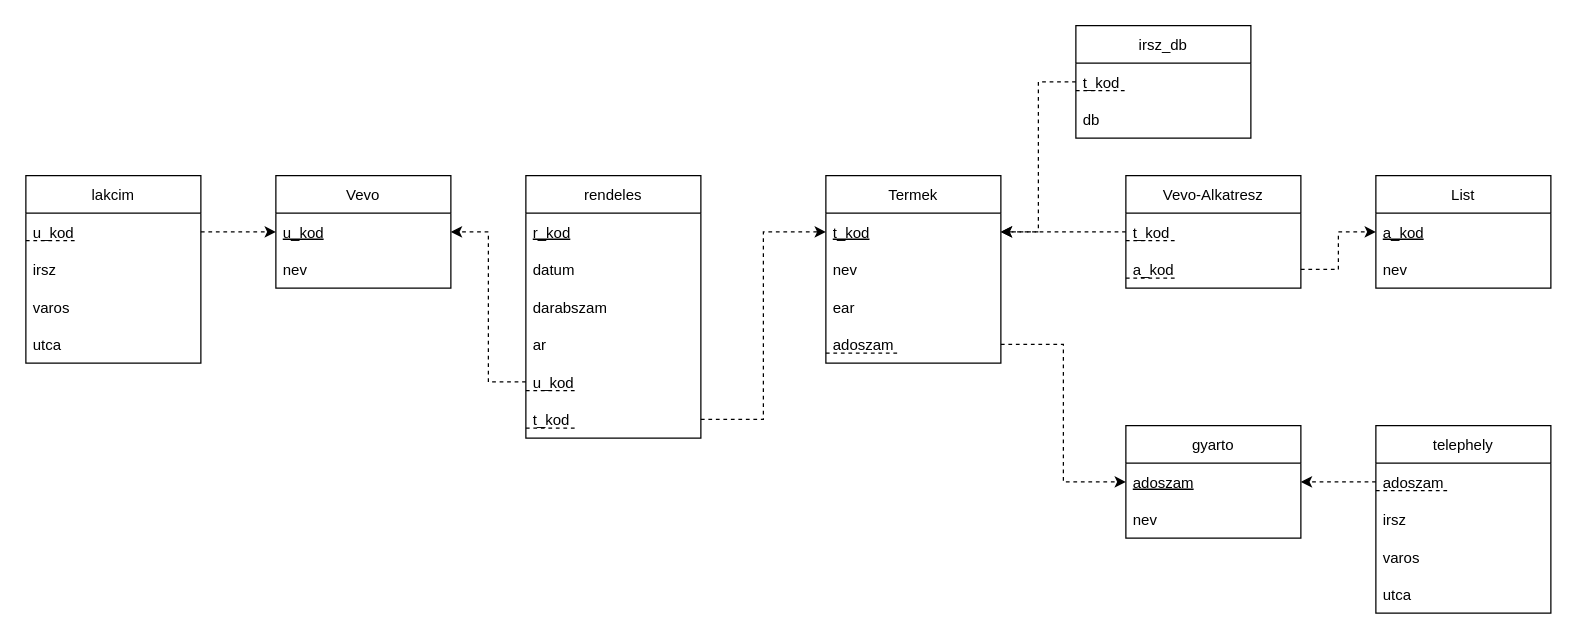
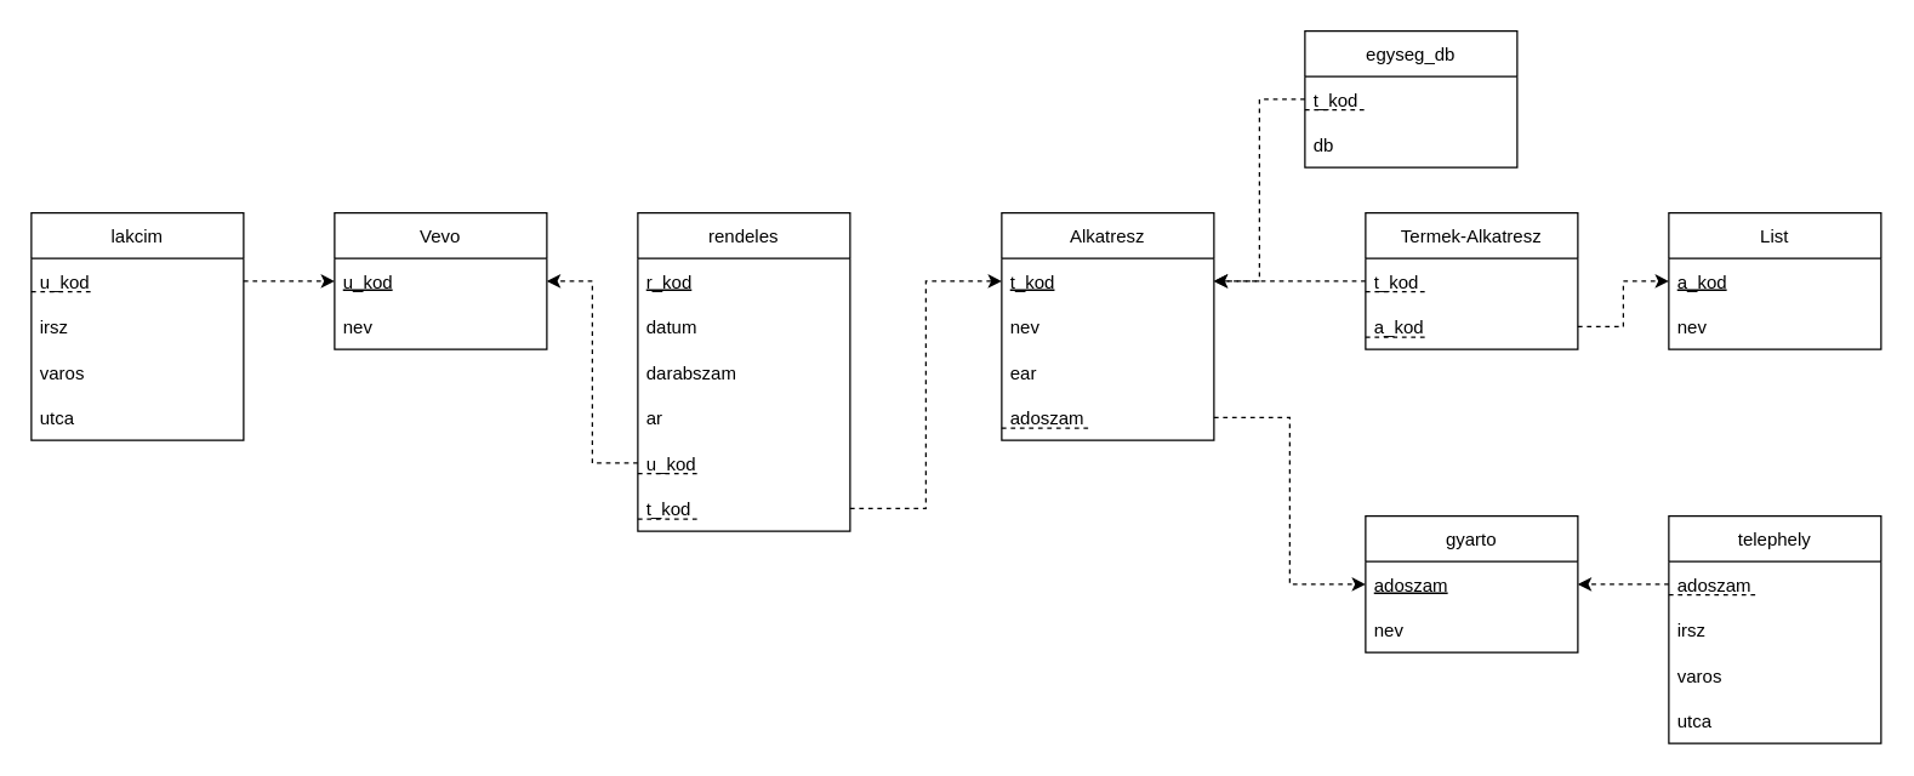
  <mxCell id="0" />
  <mxCell id="1" parent="0" />
  <mxCell id="2" value="Vevo" style="swimlane;fontStyle=0;childLayout=stackLayout;horizontal=1;startSize=30;horizontalStack=0;resizeParent=1;resizeParentMax=0;resizeLast=0;collapsible=1;marginBottom=0;" vertex="1" parent="1"><mxGeometry x="220" y="140" width="140" height="90" as="geometry" /></mxCell>
  <mxCell id="3" value="u_kod" style="text;strokeColor=none;fillColor=none;align=left;verticalAlign=middle;spacingLeft=4;spacingRight=4;overflow=hidden;points=[[0,0.5],[1,0.5]];portConstraint=eastwest;rotatable=0;fontStyle=4" vertex="1" parent="2"><mxGeometry y="30" width="140" height="30" as="geometry" /></mxCell>
  <mxCell id="4" value="nev" style="text;strokeColor=none;fillColor=none;align=left;verticalAlign=middle;spacingLeft=4;spacingRight=4;overflow=hidden;points=[[0,0.5],[1,0.5]];portConstraint=eastwest;rotatable=0;" vertex="1" parent="2"><mxGeometry y="60" width="140" height="30" as="geometry" /></mxCell>
  <mxCell id="5" value="lakcim" style="swimlane;fontStyle=0;childLayout=stackLayout;horizontal=1;startSize=30;horizontalStack=0;resizeParent=1;resizeParentMax=0;resizeLast=0;collapsible=1;marginBottom=0;" vertex="1" parent="1"><mxGeometry x="20" y="140" width="140" height="150" as="geometry" /></mxCell>
  <mxCell id="6" value="u_kod" style="text;strokeColor=none;fillColor=none;align=left;verticalAlign=middle;spacingLeft=4;spacingRight=4;overflow=hidden;points=[[0,0.5],[1,0.5]];portConstraint=eastwest;rotatable=0;" vertex="1" parent="5"><mxGeometry y="30" width="140" height="30" as="geometry" /></mxCell>
  <mxCell id="7" value="irsz" style="text;strokeColor=none;fillColor=none;align=left;verticalAlign=middle;spacingLeft=4;spacingRight=4;overflow=hidden;points=[[0,0.5],[1,0.5]];portConstraint=eastwest;rotatable=0;" vertex="1" parent="5"><mxGeometry y="60" width="140" height="30" as="geometry" /></mxCell>
  <mxCell id="8" value="varos" style="text;strokeColor=none;fillColor=none;align=left;verticalAlign=middle;spacingLeft=4;spacingRight=4;overflow=hidden;points=[[0,0.5],[1,0.5]];portConstraint=eastwest;rotatable=0;" vertex="1" parent="5"><mxGeometry y="90" width="140" height="30" as="geometry" /></mxCell>
  <mxCell id="9" value="utca" style="text;strokeColor=none;fillColor=none;align=left;verticalAlign=middle;spacingLeft=4;spacingRight=4;overflow=hidden;points=[[0,0.5],[1,0.5]];portConstraint=eastwest;rotatable=0;" vertex="1" parent="5"><mxGeometry y="120" width="140" height="30" as="geometry" /></mxCell>
  <mxCell id="10" value="rendeles" style="swimlane;fontStyle=0;childLayout=stackLayout;horizontal=1;startSize=30;horizontalStack=0;resizeParent=1;resizeParentMax=0;resizeLast=0;collapsible=1;marginBottom=0;" vertex="1" parent="1"><mxGeometry x="420" y="140" width="140" height="210" as="geometry" /></mxCell>
  <mxCell id="11" value="r_kod" style="text;strokeColor=none;fillColor=none;align=left;verticalAlign=middle;spacingLeft=4;spacingRight=4;overflow=hidden;points=[[0,0.5],[1,0.5]];portConstraint=eastwest;rotatable=0;fontStyle=4" vertex="1" parent="10"><mxGeometry y="30" width="140" height="30" as="geometry" /></mxCell>
  <mxCell id="12" value="datum" style="text;strokeColor=none;fillColor=none;align=left;verticalAlign=middle;spacingLeft=4;spacingRight=4;overflow=hidden;points=[[0,0.5],[1,0.5]];portConstraint=eastwest;rotatable=0;" vertex="1" parent="10"><mxGeometry y="60" width="140" height="30" as="geometry" /></mxCell>
  <mxCell id="13" value="darabszam" style="text;strokeColor=none;fillColor=none;align=left;verticalAlign=middle;spacingLeft=4;spacingRight=4;overflow=hidden;points=[[0,0.5],[1,0.5]];portConstraint=eastwest;rotatable=0;" vertex="1" parent="10"><mxGeometry y="90" width="140" height="30" as="geometry" /></mxCell>
  <mxCell id="14" value="ar" style="text;strokeColor=none;fillColor=none;align=left;verticalAlign=middle;spacingLeft=4;spacingRight=4;overflow=hidden;points=[[0,0.5],[1,0.5]];portConstraint=eastwest;rotatable=0;" vertex="1" parent="10"><mxGeometry y="120" width="140" height="30" as="geometry" /></mxCell>
  <mxCell id="15" value="u_kod" style="text;strokeColor=none;fillColor=none;align=left;verticalAlign=middle;spacingLeft=4;spacingRight=4;overflow=hidden;points=[[0,0.5],[1,0.5]];portConstraint=eastwest;rotatable=0;" vertex="1" parent="10"><mxGeometry y="150" width="140" height="30" as="geometry" /></mxCell>
  <mxCell id="16" value="" style="endArrow=none;dashed=1;html=1;rounded=0;exitX=0;exitY=0;exitDx=0;exitDy=0;exitPerimeter=0;" edge="1" parent="10"><mxGeometry width="50" height="50" relative="1" as="geometry"><mxPoint y="172" as="sourcePoint" /><mxPoint x="40" y="172" as="targetPoint" /></mxGeometry></mxCell>
  <mxCell id="17" value="t_kod" style="text;strokeColor=none;fillColor=none;align=left;verticalAlign=middle;spacingLeft=4;spacingRight=4;overflow=hidden;points=[[0,0.5],[1,0.5]];portConstraint=eastwest;rotatable=0;" vertex="1" parent="10"><mxGeometry y="180" width="140" height="30" as="geometry" /></mxCell>
  <mxCell id="18" value="" style="endArrow=none;dashed=1;html=1;rounded=0;exitX=0;exitY=0;exitDx=0;exitDy=0;exitPerimeter=0;" edge="1" parent="10"><mxGeometry width="50" height="50" relative="1" as="geometry"><mxPoint y="202" as="sourcePoint" /><mxPoint x="40" y="202" as="targetPoint" /></mxGeometry></mxCell>
  <mxCell id="19" style="edgeStyle=orthogonalEdgeStyle;rounded=0;orthogonalLoop=1;jettySize=auto;html=1;exitX=1;exitY=0.5;exitDx=0;exitDy=0;entryX=0;entryY=0.5;entryDx=0;entryDy=0;strokeColor=none;dashed=1;" edge="1" parent="1" source="6" target="3"><mxGeometry relative="1" as="geometry" /></mxCell>
  <mxCell id="20" style="edgeStyle=orthogonalEdgeStyle;rounded=0;orthogonalLoop=1;jettySize=auto;html=1;exitX=1;exitY=0.5;exitDx=0;exitDy=0;entryX=0;entryY=0.5;entryDx=0;entryDy=0;dashed=1;" edge="1" parent="1" source="6" target="3"><mxGeometry relative="1" as="geometry" /></mxCell>
  <mxCell id="21" style="edgeStyle=orthogonalEdgeStyle;rounded=0;orthogonalLoop=1;jettySize=auto;html=1;exitX=0;exitY=0.5;exitDx=0;exitDy=0;entryX=1;entryY=0.5;entryDx=0;entryDy=0;dashed=1;" edge="1" parent="1" source="15" target="3"><mxGeometry relative="1" as="geometry" /></mxCell>
  <mxCell id="22" value="" style="endArrow=none;dashed=1;html=1;rounded=0;exitX=0;exitY=0;exitDx=0;exitDy=0;exitPerimeter=0;" edge="1" parent="1"><mxGeometry width="50" height="50" relative="1" as="geometry"><mxPoint x="20" y="192" as="sourcePoint" /><mxPoint x="60" y="192" as="targetPoint" /></mxGeometry></mxCell>
- <mxCell id="23" value="Termek" style="swimlane;fontStyle=0;childLayout=stackLayout;horizontal=1;startSize=30;horizontalStack=0;resizeParent=1;resizeParentMax=0;resizeLast=0;collapsible=1;marginBottom=0;" vertex="1" parent="1"><mxGeometry x="660" y="140" width="140" height="150" as="geometry" /></mxCell>
+ <mxCell id="23" value="Alkatresz" style="swimlane;fontStyle=0;childLayout=stackLayout;horizontal=1;startSize=30;horizontalStack=0;resizeParent=1;resizeParentMax=0;resizeLast=0;collapsible=1;marginBottom=0;" vertex="1" parent="1"><mxGeometry x="660" y="140" width="140" height="150" as="geometry" /></mxCell>
  <mxCell id="24" value="t_kod" style="text;strokeColor=none;fillColor=none;align=left;verticalAlign=middle;spacingLeft=4;spacingRight=4;overflow=hidden;points=[[0,0.5],[1,0.5]];portConstraint=eastwest;rotatable=0;fontStyle=4" vertex="1" parent="23"><mxGeometry y="30" width="140" height="30" as="geometry" /></mxCell>
  <mxCell id="25" value="nev" style="text;strokeColor=none;fillColor=none;align=left;verticalAlign=middle;spacingLeft=4;spacingRight=4;overflow=hidden;points=[[0,0.5],[1,0.5]];portConstraint=eastwest;rotatable=0;" vertex="1" parent="23"><mxGeometry y="60" width="140" height="30" as="geometry" /></mxCell>
  <mxCell id="26" value="ear" style="text;strokeColor=none;fillColor=none;align=left;verticalAlign=middle;spacingLeft=4;spacingRight=4;overflow=hidden;points=[[0,0.5],[1,0.5]];portConstraint=eastwest;rotatable=0;" vertex="1" parent="23"><mxGeometry y="90" width="140" height="30" as="geometry" /></mxCell>
  <mxCell id="27" value="adoszam" style="text;strokeColor=none;fillColor=none;align=left;verticalAlign=middle;spacingLeft=4;spacingRight=4;overflow=hidden;points=[[0,0.5],[1,0.5]];portConstraint=eastwest;rotatable=0;" vertex="1" parent="23"><mxGeometry y="120" width="140" height="30" as="geometry" /></mxCell>
  <mxCell id="28" value="" style="endArrow=none;dashed=1;html=1;rounded=0;" edge="1" parent="23"><mxGeometry width="50" height="50" relative="1" as="geometry"><mxPoint y="142" as="sourcePoint" /><mxPoint x="60" y="142" as="targetPoint" /></mxGeometry></mxCell>
- <mxCell id="29" value="irsz_db" style="swimlane;fontStyle=0;childLayout=stackLayout;horizontal=1;startSize=30;horizontalStack=0;resizeParent=1;resizeParentMax=0;resizeLast=0;collapsible=1;marginBottom=0;" vertex="1" parent="1"><mxGeometry x="860" width="140" height="90" as="geometry" y="20" /></mxCell>
+ <mxCell id="29" value="egyseg_db" style="swimlane;fontStyle=0;childLayout=stackLayout;horizontal=1;startSize=30;horizontalStack=0;resizeParent=1;resizeParentMax=0;resizeLast=0;collapsible=1;marginBottom=0;" vertex="1" parent="1"><mxGeometry x="860" width="140" height="90" as="geometry" y="20" /></mxCell>
  <mxCell id="30" value="t_kod" style="text;strokeColor=none;fillColor=none;align=left;verticalAlign=middle;spacingLeft=4;spacingRight=4;overflow=hidden;points=[[0,0.5],[1,0.5]];portConstraint=eastwest;rotatable=0;" vertex="1" parent="29"><mxGeometry y="30" width="140" height="30" as="geometry" /></mxCell>
  <mxCell id="31" value="" style="endArrow=none;dashed=1;html=1;rounded=0;exitX=0;exitY=0;exitDx=0;exitDy=0;exitPerimeter=0;" edge="1" parent="29"><mxGeometry width="50" height="50" relative="1" as="geometry"><mxPoint y="52" as="sourcePoint" /><mxPoint x="40" y="52" as="targetPoint" /></mxGeometry></mxCell>
  <mxCell id="32" value="db" style="text;strokeColor=none;fillColor=none;align=left;verticalAlign=middle;spacingLeft=4;spacingRight=4;overflow=hidden;points=[[0,0.5],[1,0.5]];portConstraint=eastwest;rotatable=0;" vertex="1" parent="29"><mxGeometry y="60" width="140" height="30" as="geometry" /></mxCell>
  <mxCell id="33" style="edgeStyle=orthogonalEdgeStyle;rounded=0;orthogonalLoop=1;jettySize=auto;html=1;exitX=0;exitY=0.5;exitDx=0;exitDy=0;entryX=1;entryY=0.5;entryDx=0;entryDy=0;dashed=1;" edge="1" parent="1" source="30" target="24"><mxGeometry relative="1" as="geometry" /></mxCell>
  <mxCell id="34" style="edgeStyle=orthogonalEdgeStyle;rounded=0;orthogonalLoop=1;jettySize=auto;html=1;exitX=1;exitY=0.5;exitDx=0;exitDy=0;entryX=0;entryY=0.5;entryDx=0;entryDy=0;dashed=1;" edge="1" parent="1" source="17" target="24"><mxGeometry relative="1" as="geometry" /></mxCell>
  <mxCell id="35" value="gyarto" style="swimlane;fontStyle=0;childLayout=stackLayout;horizontal=1;startSize=30;horizontalStack=0;resizeParent=1;resizeParentMax=0;resizeLast=0;collapsible=1;marginBottom=0;" vertex="1" parent="1"><mxGeometry x="900" y="340" width="140" height="90" as="geometry" /></mxCell>
  <mxCell id="36" value="adoszam" style="text;strokeColor=none;fillColor=none;align=left;verticalAlign=middle;spacingLeft=4;spacingRight=4;overflow=hidden;points=[[0,0.5],[1,0.5]];portConstraint=eastwest;rotatable=0;fontStyle=4" vertex="1" parent="35"><mxGeometry y="30" width="140" height="30" as="geometry" /></mxCell>
  <mxCell id="37" value="nev" style="text;strokeColor=none;fillColor=none;align=left;verticalAlign=middle;spacingLeft=4;spacingRight=4;overflow=hidden;points=[[0,0.5],[1,0.5]];portConstraint=eastwest;rotatable=0;" vertex="1" parent="35"><mxGeometry y="60" width="140" height="30" as="geometry" /></mxCell>
  <mxCell id="38" style="edgeStyle=orthogonalEdgeStyle;rounded=0;orthogonalLoop=1;jettySize=auto;html=1;exitX=1;exitY=0.5;exitDx=0;exitDy=0;entryX=0;entryY=0.5;entryDx=0;entryDy=0;dashed=1;" edge="1" parent="1" source="27" target="36"><mxGeometry relative="1" as="geometry" /></mxCell>
  <mxCell id="39" value="telephely" style="swimlane;fontStyle=0;childLayout=stackLayout;horizontal=1;startSize=30;horizontalStack=0;resizeParent=1;resizeParentMax=0;resizeLast=0;collapsible=1;marginBottom=0;" vertex="1" parent="1"><mxGeometry x="1100" y="340" width="140" height="150" as="geometry" /></mxCell>
  <mxCell id="40" value="adoszam" style="text;strokeColor=none;fillColor=none;align=left;verticalAlign=middle;spacingLeft=4;spacingRight=4;overflow=hidden;points=[[0,0.5],[1,0.5]];portConstraint=eastwest;rotatable=0;" vertex="1" parent="39"><mxGeometry y="30" width="140" height="30" as="geometry" /></mxCell>
  <mxCell id="41" value="" style="endArrow=none;dashed=1;html=1;rounded=0;exitX=0;exitY=0;exitDx=0;exitDy=0;exitPerimeter=0;" edge="1" parent="39"><mxGeometry width="50" height="50" relative="1" as="geometry"><mxPoint y="52" as="sourcePoint" /><mxPoint x="58" y="52" as="targetPoint" /></mxGeometry></mxCell>
  <mxCell id="42" value="irsz" style="text;strokeColor=none;fillColor=none;align=left;verticalAlign=middle;spacingLeft=4;spacingRight=4;overflow=hidden;points=[[0,0.5],[1,0.5]];portConstraint=eastwest;rotatable=0;" vertex="1" parent="39"><mxGeometry y="60" width="140" height="30" as="geometry" /></mxCell>
  <mxCell id="43" value="varos" style="text;strokeColor=none;fillColor=none;align=left;verticalAlign=middle;spacingLeft=4;spacingRight=4;overflow=hidden;points=[[0,0.5],[1,0.5]];portConstraint=eastwest;rotatable=0;" vertex="1" parent="39"><mxGeometry y="90" width="140" height="30" as="geometry" /></mxCell>
  <mxCell id="44" value="utca" style="text;strokeColor=none;fillColor=none;align=left;verticalAlign=middle;spacingLeft=4;spacingRight=4;overflow=hidden;points=[[0,0.5],[1,0.5]];portConstraint=eastwest;rotatable=0;" vertex="1" parent="39"><mxGeometry y="120" width="140" height="30" as="geometry" /></mxCell>
  <mxCell id="45" style="edgeStyle=orthogonalEdgeStyle;rounded=0;orthogonalLoop=1;jettySize=auto;html=1;exitX=0;exitY=0.5;exitDx=0;exitDy=0;entryX=1;entryY=0.5;entryDx=0;entryDy=0;dashed=1;" edge="1" parent="1" source="40" target="36"><mxGeometry relative="1" as="geometry" /></mxCell>
- <mxCell id="46" value="Vevo-Alkatresz" style="swimlane;fontStyle=0;childLayout=stackLayout;horizontal=1;startSize=30;horizontalStack=0;resizeParent=1;resizeParentMax=0;resizeLast=0;collapsible=1;marginBottom=0;" vertex="1" parent="1"><mxGeometry x="900" y="140" width="140" height="90" as="geometry" /></mxCell>
+ <mxCell id="46" value="Termek-Alkatresz" style="swimlane;fontStyle=0;childLayout=stackLayout;horizontal=1;startSize=30;horizontalStack=0;resizeParent=1;resizeParentMax=0;resizeLast=0;collapsible=1;marginBottom=0;" vertex="1" parent="1"><mxGeometry x="900" y="140" width="140" height="90" as="geometry" /></mxCell>
  <mxCell id="47" value="t_kod" style="text;strokeColor=none;fillColor=none;align=left;verticalAlign=middle;spacingLeft=4;spacingRight=4;overflow=hidden;points=[[0,0.5],[1,0.5]];portConstraint=eastwest;rotatable=0;" vertex="1" parent="46"><mxGeometry y="30" width="140" height="30" as="geometry" /></mxCell>
  <mxCell id="48" value="" style="endArrow=none;dashed=1;html=1;rounded=0;exitX=0;exitY=0;exitDx=0;exitDy=0;exitPerimeter=0;" edge="1" parent="46"><mxGeometry width="50" height="50" relative="1" as="geometry"><mxPoint x="-2.274e-13" y="52" as="sourcePoint" /><mxPoint x="40.0" y="52" as="targetPoint" /></mxGeometry></mxCell>
  <mxCell id="49" value="a_kod" style="text;strokeColor=none;fillColor=none;align=left;verticalAlign=middle;spacingLeft=4;spacingRight=4;overflow=hidden;points=[[0,0.5],[1,0.5]];portConstraint=eastwest;rotatable=0;" vertex="1" parent="46"><mxGeometry y="60" width="140" height="30" as="geometry" /></mxCell>
  <mxCell id="50" value="" style="endArrow=none;dashed=1;html=1;rounded=0;exitX=0;exitY=0;exitDx=0;exitDy=0;exitPerimeter=0;" edge="1" parent="46"><mxGeometry width="50" height="50" relative="1" as="geometry"><mxPoint x="-2.274e-13" y="82" as="sourcePoint" /><mxPoint x="40.0" y="82" as="targetPoint" /></mxGeometry></mxCell>
  <mxCell id="51" style="edgeStyle=orthogonalEdgeStyle;rounded=0;orthogonalLoop=1;jettySize=auto;html=1;exitX=0;exitY=0.5;exitDx=0;exitDy=0;entryX=1;entryY=0.5;entryDx=0;entryDy=0;dashed=1;" edge="1" parent="1" source="47" target="24"><mxGeometry relative="1" as="geometry" /></mxCell>
  <mxCell id="52" value="List" style="swimlane;fontStyle=0;childLayout=stackLayout;horizontal=1;startSize=30;horizontalStack=0;resizeParent=1;resizeParentMax=0;resizeLast=0;collapsible=1;marginBottom=0;" vertex="1" parent="1"><mxGeometry x="1100" y="140" width="140" height="90" as="geometry" /></mxCell>
  <mxCell id="53" value="a_kod" style="text;strokeColor=none;fillColor=none;align=left;verticalAlign=middle;spacingLeft=4;spacingRight=4;overflow=hidden;points=[[0,0.5],[1,0.5]];portConstraint=eastwest;rotatable=0;fontStyle=4" vertex="1" parent="52"><mxGeometry y="30" width="140" height="30" as="geometry" /></mxCell>
  <mxCell id="54" value="nev" style="text;strokeColor=none;fillColor=none;align=left;verticalAlign=middle;spacingLeft=4;spacingRight=4;overflow=hidden;points=[[0,0.5],[1,0.5]];portConstraint=eastwest;rotatable=0;" vertex="1" parent="52"><mxGeometry y="60" width="140" height="30" as="geometry" /></mxCell>
  <mxCell id="55" style="edgeStyle=orthogonalEdgeStyle;rounded=0;orthogonalLoop=1;jettySize=auto;html=1;exitX=1;exitY=0.5;exitDx=0;exitDy=0;entryX=0;entryY=0.5;entryDx=0;entryDy=0;dashed=1;" edge="1" parent="1" source="49" target="53"><mxGeometry relative="1" as="geometry" /></mxCell>
